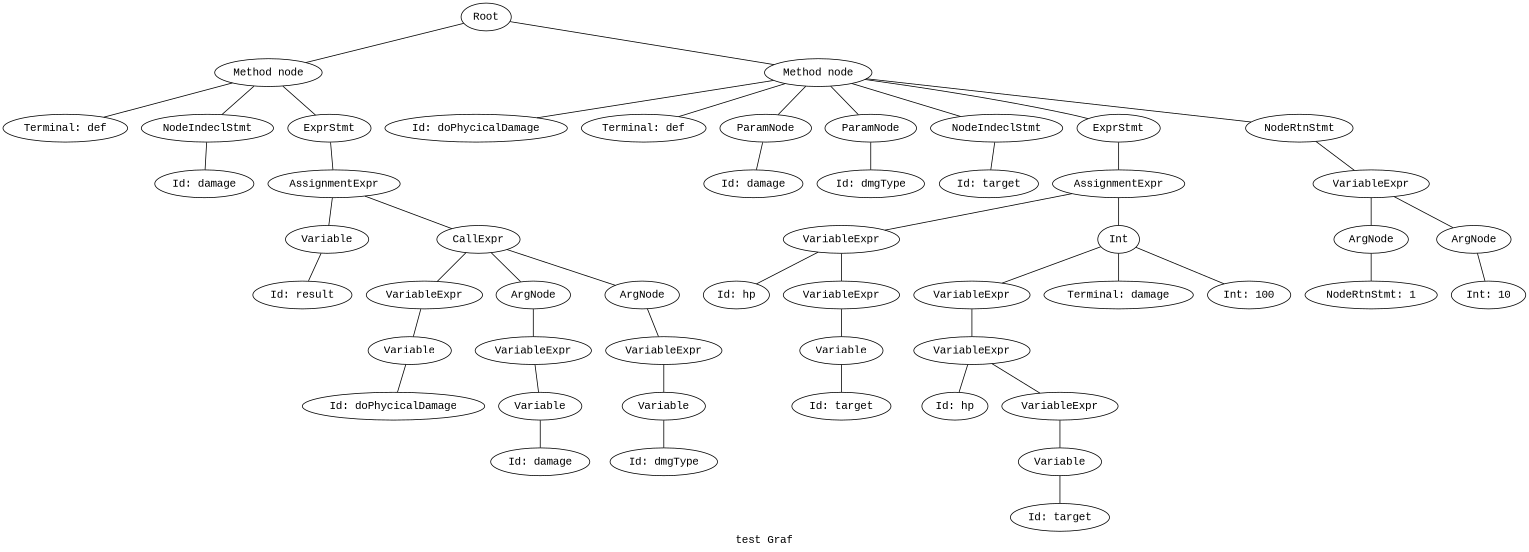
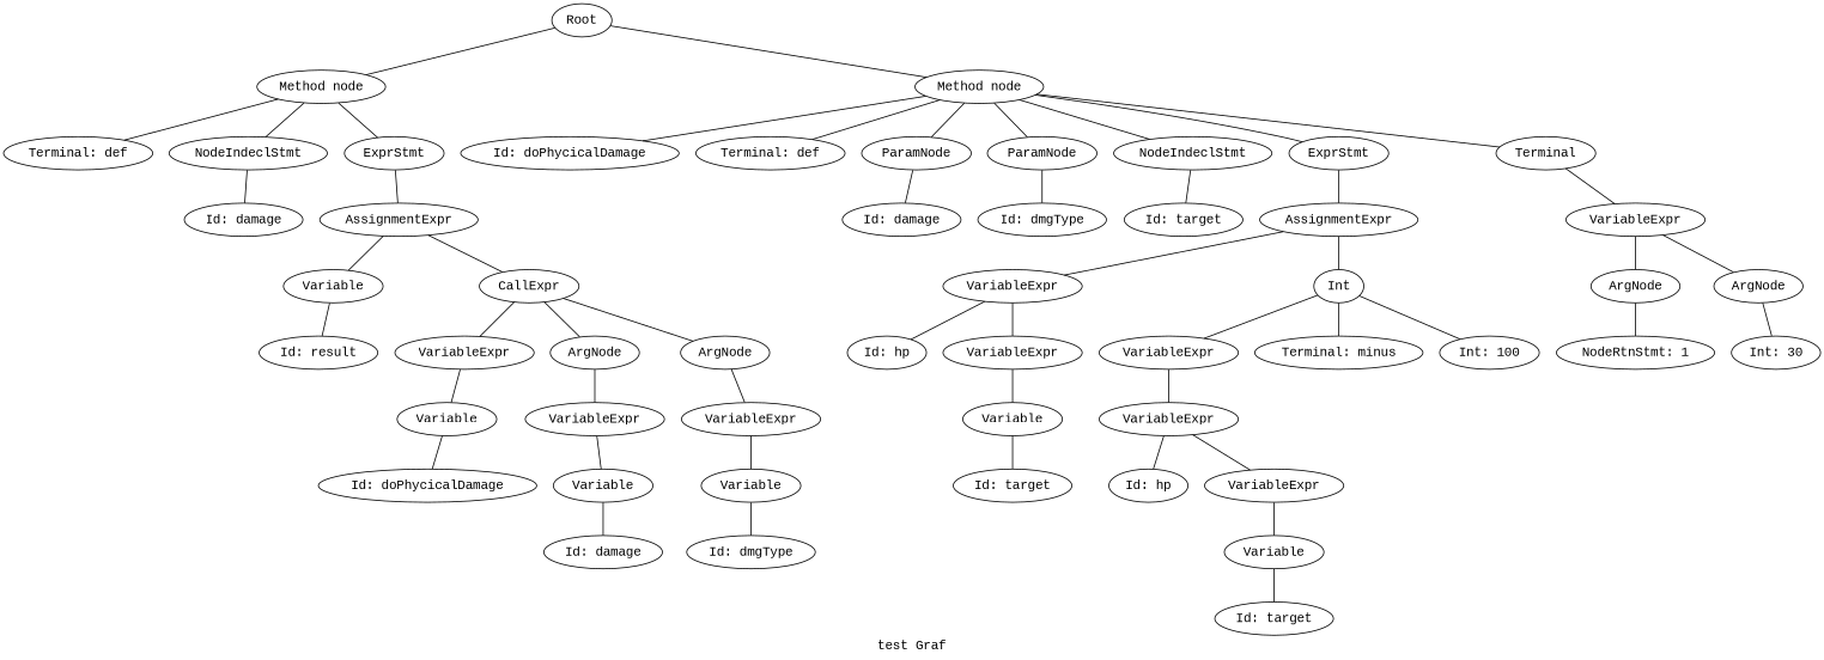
  graph {
    fontname="Liberation Mono"
    label="test Graf"
    node [fontname="Liberation Mono"]
    edge [fontname="Liberation Mono"]
    n1 [label=Root]
    n2 [label="Method node"]
    n3 [label="Method node"]
    n4 [label="Terminal: def"]
    n5 [label=NodeIndeclStmt]
    n6 [label=ExprStmt]
    n7 [label="Id: doPhycicalDamage"]
    n8 [label="Terminal: def"]
    n9 [label=ParamNode]
    n10 [label=ParamNode]
    n11 [label=NodeIndeclStmt]
    n12 [label=ExprStmt]
-   n13 [label=NodeRtnStmt]
+   n13 [label=Terminal]
    n14 [label="Id: damage"]
    n15 [label=AssignmentExpr]
    n16 [label="Id: damage"]
    n17 [label="Id: dmgType"]
    n18 [label="Id: target"]
    n19 [label=AssignmentExpr]
    n20 [label=VariableExpr]
    n21 [label=VariableExpr]
    n22 [label=Int]
    n23 [label=ArgNode]
    n24 [label=ArgNode]
    n25 [label="NodeRtnStmt: 1"]
-   n26 [label="Int: 10"]
+   n26 [label="Int: 30"]
    n27 [label="Id: hp"]
    n28 [label=VariableExpr]
    n29 [label=VariableExpr]
-   n30 [label="Terminal: damage"]
+   n30 [label="Terminal: minus"]
    n31 [label="Int: 100"]
    n32 [label=Variable]
    n33 [label="Id: target"]
    n34 [label=VariableExpr]
    n35 [label="Id: hp"]
    n36 [label=VariableExpr]
    n37 [label=Variable]
    n38 [label="Id: target"]
    n39 [label=Variable]
    n40 [label=CallExpr]
    n41 [label="Id: result"]
    n42 [label=VariableExpr]
    n43 [label=ArgNode]
    n44 [label=ArgNode]
    n45 [label=Variable]
    n46 [label=VariableExpr]
    n47 [label=VariableExpr]
    n48 [label="Id: doPhycicalDamage"]
    n49 [label=Variable]
    n50 [label=Variable]
    n51 [label="Id: dmgType"]
    n52 [label="Id: damage"]
    n1 -- n2
    n1 -- n3
    n2 -- n4
    n2 -- n5
    n2 -- n6
    n3 -- n7
    n3 -- n8
    n3 -- n9
    n3 -- n10
    n3 -- n11
    n3 -- n12
    n3 -- n13
    n5 -- n14
    n6 -- n15
    n9 -- n16
    n10 -- n17
    n11 -- n18
    n12 -- n19
    n13 -- n20
    n15 -- n39
    n15 -- n40
    n19 -- n21
    n19 -- n22
    n20 -- n23
    n20 -- n24
    n21 -- n27
    n21 -- n28
    n22 -- n29
    n22 -- n30
    n22 -- n31
    n23 -- n25
    n24 -- n26
    n28 -- n32
    n29 -- n34
    n32 -- n33
    n34 -- n35
    n34 -- n36
    n36 -- n37
    n37 -- n38
    n39 -- n41
    n40 -- n42
    n40 -- n43
    n40 -- n44
    n42 -- n45
    n43 -- n46
    n44 -- n47
    n45 -- n48
    n46 -- n49
    n47 -- n50
    n49 -- n52
    n50 -- n51
  }
